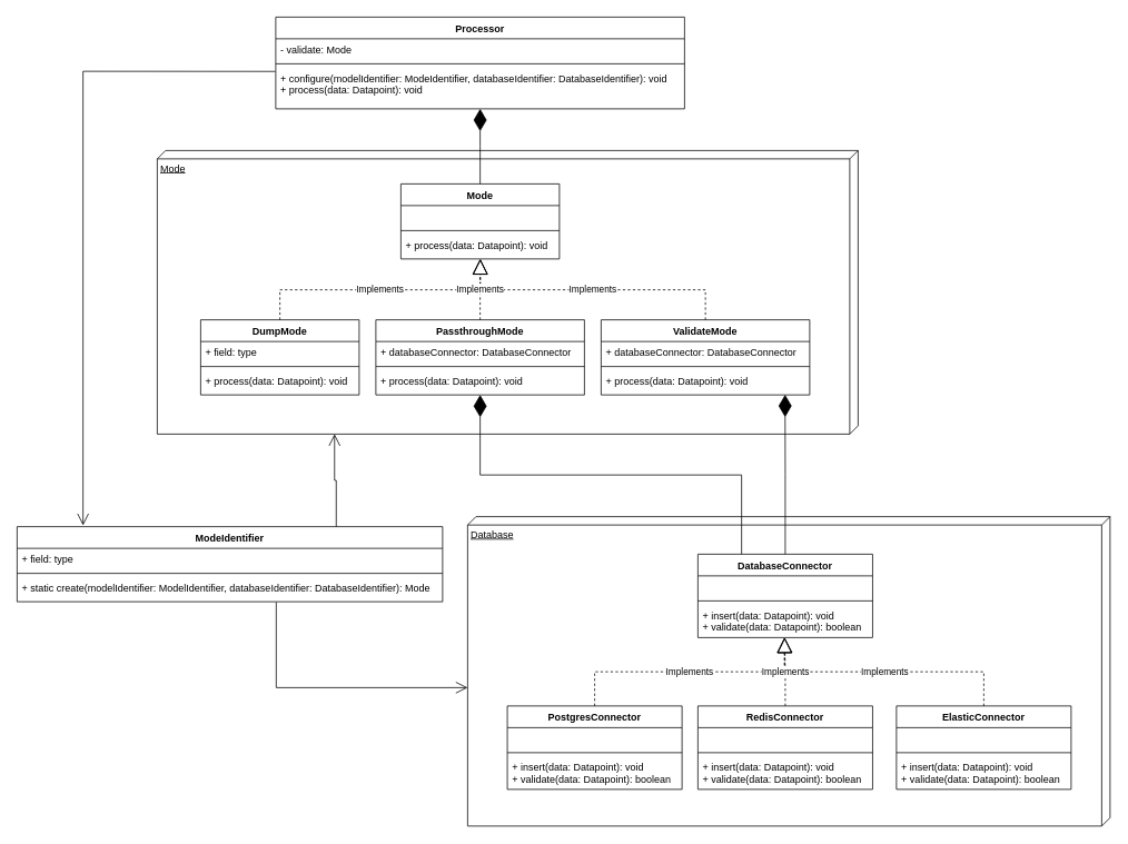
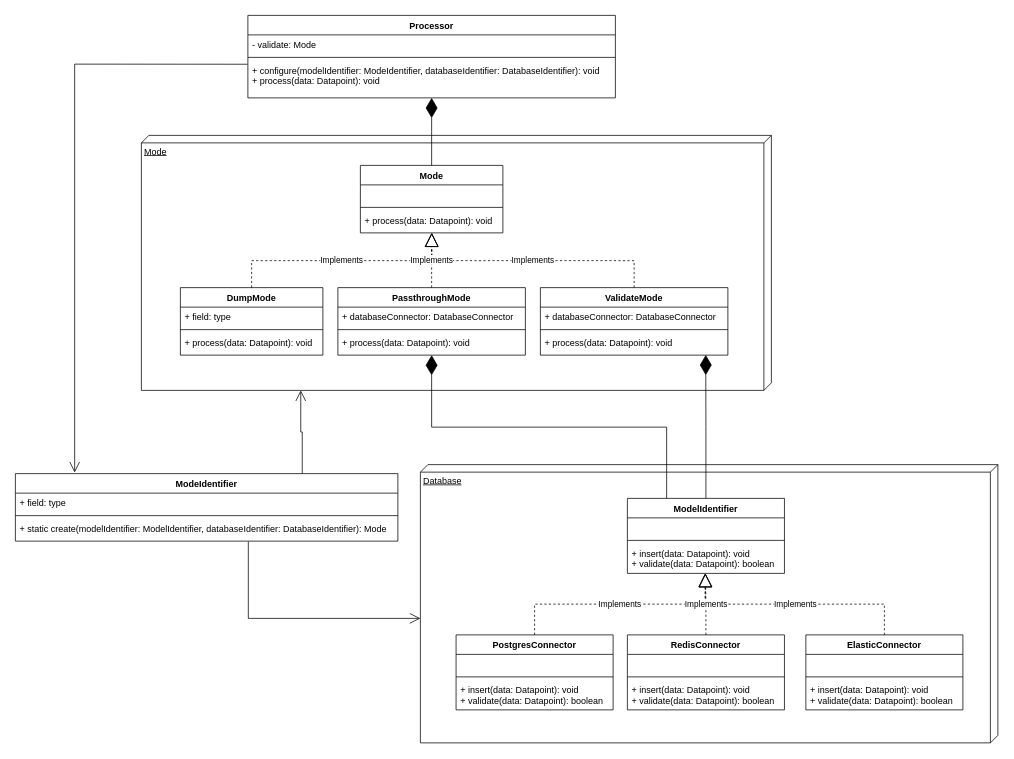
  <mxCell id="0" />
  <mxCell id="1" parent="0" />
  <mxCell id="2" value="Mode" style="verticalAlign=top;align=left;spacingTop=8;spacingLeft=2;spacingRight=12;shape=cube;size=10;direction=south;fontStyle=4;html=1;" vertex="1" parent="1"><mxGeometry x="188" y="180" width="840" height="340" as="geometry" /></mxCell>
  <mxCell id="3" value="Processor" style="swimlane;fontStyle=1;align=center;verticalAlign=top;childLayout=stackLayout;horizontal=1;startSize=26;horizontalStack=0;resizeParent=1;resizeParentMax=0;resizeLast=0;collapsible=1;marginBottom=0;" parent="1" vertex="1"><mxGeometry x="330" y="20" width="490" height="110" as="geometry" /></mxCell>
  <mxCell id="4" value="- validate: Mode" style="text;strokeColor=none;fillColor=none;align=left;verticalAlign=top;spacingLeft=4;spacingRight=4;overflow=hidden;rotatable=0;points=[[0,0.5],[1,0.5]];portConstraint=eastwest;" parent="3" vertex="1"><mxGeometry y="26" width="490" height="26" as="geometry" /></mxCell>
  <mxCell id="5" value="" style="line;strokeWidth=1;fillColor=none;align=left;verticalAlign=middle;spacingTop=-1;spacingLeft=3;spacingRight=3;rotatable=0;labelPosition=right;points=[];portConstraint=eastwest;" parent="3" vertex="1"><mxGeometry y="52" width="490" height="8" as="geometry" /></mxCell>
  <mxCell id="6" value="+ configure(modelIdentifier: ModeIdentifier, databaseIdentifier: DatabaseIdentifier): void&#10;+ process(data: Datapoint): void" style="text;strokeColor=none;fillColor=none;align=left;verticalAlign=top;spacingLeft=4;spacingRight=4;overflow=hidden;rotatable=0;points=[[0,0.5],[1,0.5]];portConstraint=eastwest;" parent="3" vertex="1"><mxGeometry y="60" width="490" height="50" as="geometry" /></mxCell>
  <mxCell id="7" value="Mode" style="swimlane;fontStyle=1;align=center;verticalAlign=top;childLayout=stackLayout;horizontal=1;startSize=26;horizontalStack=0;resizeParent=1;resizeParentMax=0;resizeLast=0;collapsible=1;marginBottom=0;" parent="1" vertex="1"><mxGeometry x="480" y="220" width="190" height="90" as="geometry" /></mxCell>
  <mxCell id="8" value=" " style="text;strokeColor=none;fillColor=none;align=left;verticalAlign=top;spacingLeft=4;spacingRight=4;overflow=hidden;rotatable=0;points=[[0,0.5],[1,0.5]];portConstraint=eastwest;" parent="7" vertex="1"><mxGeometry y="26" width="190" height="26" as="geometry" /></mxCell>
  <mxCell id="9" value="" style="line;strokeWidth=1;fillColor=none;align=left;verticalAlign=middle;spacingTop=-1;spacingLeft=3;spacingRight=3;rotatable=0;labelPosition=right;points=[];portConstraint=eastwest;" parent="7" vertex="1"><mxGeometry y="52" width="190" height="8" as="geometry" /></mxCell>
  <mxCell id="10" value="+ process(data: Datapoint): void" style="text;strokeColor=none;fillColor=none;align=left;verticalAlign=top;spacingLeft=4;spacingRight=4;overflow=hidden;rotatable=0;points=[[0,0.5],[1,0.5]];portConstraint=eastwest;" parent="7" vertex="1"><mxGeometry y="60" width="190" height="30" as="geometry" /></mxCell>
  <mxCell id="11" value="DumpMode" style="swimlane;fontStyle=1;align=center;verticalAlign=top;childLayout=stackLayout;horizontal=1;startSize=26;horizontalStack=0;resizeParent=1;resizeParentMax=0;resizeLast=0;collapsible=1;marginBottom=0;" parent="1" vertex="1"><mxGeometry x="240" y="383" width="190" height="90" as="geometry" /></mxCell>
  <mxCell id="12" value="+ field: type" style="text;strokeColor=none;fillColor=none;align=left;verticalAlign=top;spacingLeft=4;spacingRight=4;overflow=hidden;rotatable=0;points=[[0,0.5],[1,0.5]];portConstraint=eastwest;" parent="11" vertex="1"><mxGeometry y="26" width="190" height="26" as="geometry" /></mxCell>
  <mxCell id="13" value="" style="line;strokeWidth=1;fillColor=none;align=left;verticalAlign=middle;spacingTop=-1;spacingLeft=3;spacingRight=3;rotatable=0;labelPosition=right;points=[];portConstraint=eastwest;" parent="11" vertex="1"><mxGeometry y="52" width="190" height="8" as="geometry" /></mxCell>
  <mxCell id="14" value="+ process(data: Datapoint): void" style="text;strokeColor=none;fillColor=none;align=left;verticalAlign=top;spacingLeft=4;spacingRight=4;overflow=hidden;rotatable=0;points=[[0,0.5],[1,0.5]];portConstraint=eastwest;" parent="11" vertex="1"><mxGeometry y="60" width="190" height="30" as="geometry" /></mxCell>
  <mxCell id="15" value="PassthroughMode" style="swimlane;fontStyle=1;align=center;verticalAlign=top;childLayout=stackLayout;horizontal=1;startSize=26;horizontalStack=0;resizeParent=1;resizeParentMax=0;resizeLast=0;collapsible=1;marginBottom=0;" parent="1" vertex="1"><mxGeometry x="450" y="383" width="250" height="90" as="geometry" /></mxCell>
  <mxCell id="16" value="+ databaseConnector: DatabaseConnector" style="text;strokeColor=none;fillColor=none;align=left;verticalAlign=top;spacingLeft=4;spacingRight=4;overflow=hidden;rotatable=0;points=[[0,0.5],[1,0.5]];portConstraint=eastwest;" parent="15" vertex="1"><mxGeometry y="26" width="250" height="26" as="geometry" /></mxCell>
  <mxCell id="17" value="" style="line;strokeWidth=1;fillColor=none;align=left;verticalAlign=middle;spacingTop=-1;spacingLeft=3;spacingRight=3;rotatable=0;labelPosition=right;points=[];portConstraint=eastwest;" parent="15" vertex="1"><mxGeometry y="52" width="250" height="8" as="geometry" /></mxCell>
  <mxCell id="18" value="+ process(data: Datapoint): void" style="text;strokeColor=none;fillColor=none;align=left;verticalAlign=top;spacingLeft=4;spacingRight=4;overflow=hidden;rotatable=0;points=[[0,0.5],[1,0.5]];portConstraint=eastwest;" parent="15" vertex="1"><mxGeometry y="60" width="250" height="30" as="geometry" /></mxCell>
  <mxCell id="19" value="ValidateMode" style="swimlane;fontStyle=1;align=center;verticalAlign=top;childLayout=stackLayout;horizontal=1;startSize=26;horizontalStack=0;resizeParent=1;resizeParentMax=0;resizeLast=0;collapsible=1;marginBottom=0;" parent="1" vertex="1"><mxGeometry x="720" y="383" width="250" height="90" as="geometry" /></mxCell>
  <mxCell id="20" value="+ databaseConnector: DatabaseConnector" style="text;strokeColor=none;fillColor=none;align=left;verticalAlign=top;spacingLeft=4;spacingRight=4;overflow=hidden;rotatable=0;points=[[0,0.5],[1,0.5]];portConstraint=eastwest;" parent="19" vertex="1"><mxGeometry y="26" width="250" height="26" as="geometry" /></mxCell>
  <mxCell id="21" value="" style="line;strokeWidth=1;fillColor=none;align=left;verticalAlign=middle;spacingTop=-1;spacingLeft=3;spacingRight=3;rotatable=0;labelPosition=right;points=[];portConstraint=eastwest;" parent="19" vertex="1"><mxGeometry y="52" width="250" height="8" as="geometry" /></mxCell>
  <mxCell id="22" value="+ process(data: Datapoint): void" style="text;strokeColor=none;fillColor=none;align=left;verticalAlign=top;spacingLeft=4;spacingRight=4;overflow=hidden;rotatable=0;points=[[0,0.5],[1,0.5]];portConstraint=eastwest;" parent="19" vertex="1"><mxGeometry y="60" width="250" height="30" as="geometry" /></mxCell>
  <mxCell id="23" value="ModeIdentifier" style="swimlane;fontStyle=1;align=center;verticalAlign=top;childLayout=stackLayout;horizontal=1;startSize=26;horizontalStack=0;resizeParent=1;resizeParentMax=0;resizeLast=0;collapsible=1;marginBottom=0;" parent="1" vertex="1"><mxGeometry x="20" y="631" width="510" height="90" as="geometry" /></mxCell>
  <mxCell id="24" value="+ field: type" style="text;strokeColor=none;fillColor=none;align=left;verticalAlign=top;spacingLeft=4;spacingRight=4;overflow=hidden;rotatable=0;points=[[0,0.5],[1,0.5]];portConstraint=eastwest;" parent="23" vertex="1"><mxGeometry y="26" width="510" height="26" as="geometry" /></mxCell>
  <mxCell id="25" value="" style="line;strokeWidth=1;fillColor=none;align=left;verticalAlign=middle;spacingTop=-1;spacingLeft=3;spacingRight=3;rotatable=0;labelPosition=right;points=[];portConstraint=eastwest;" parent="23" vertex="1"><mxGeometry y="52" width="510" height="8" as="geometry" /></mxCell>
  <mxCell id="26" value="+ static create(modelIdentifier: ModelIdentifier, databaseIdentifier: DatabaseIdentifier): Mode" style="text;strokeColor=none;fillColor=none;align=left;verticalAlign=top;spacingLeft=4;spacingRight=4;overflow=hidden;rotatable=0;points=[[0,0.5],[1,0.5]];portConstraint=eastwest;" parent="23" vertex="1"><mxGeometry y="60" width="510" height="30" as="geometry" /></mxCell>
  <mxCell id="27" value="" style="endArrow=open;endFill=1;endSize=12;html=1;rounded=0;elbow=vertical;edgeStyle=elbowEdgeStyle;exitX=0.609;exitY=1.019;exitDx=0;exitDy=0;exitPerimeter=0;entryX=0;entryY=0;entryDx=200;entryDy=770;entryPerimeter=0;" edge="1" parent="1" source="26"><mxGeometry width="160" relative="1" as="geometry"><mxPoint x="490" y="764" as="sourcePoint" /><mxPoint x="560" y="824" as="targetPoint" /><Array as="points"><mxPoint x="430" y="824" /></Array></mxGeometry></mxCell>
  <mxCell id="28" value="" style="endArrow=open;endFill=1;endSize=12;html=1;rounded=0;elbow=vertical;edgeStyle=elbowEdgeStyle;exitX=-0.001;exitY=0.103;exitDx=0;exitDy=0;entryX=0.155;entryY=-0.016;entryDx=0;entryDy=0;entryPerimeter=0;exitPerimeter=0;" edge="1" parent="1" source="6" target="23"><mxGeometry width="160" relative="1" as="geometry"><mxPoint x="-60" y="120" as="sourcePoint" /><mxPoint x="169.41" y="229.43" as="targetPoint" /><Array as="points"><mxPoint x="260" y="85" /><mxPoint x="190" y="170" /></Array></mxGeometry></mxCell>
  <mxCell id="29" value="Implements" style="endArrow=block;endSize=16;endFill=0;html=1;rounded=0;edgeStyle=elbowEdgeStyle;elbow=vertical;dashed=1;entryX=0.501;entryY=1.005;entryDx=0;entryDy=0;entryPerimeter=0;verticalAlign=middle;" edge="1" parent="1" source="19" target="10"><mxGeometry width="160" relative="1" as="geometry"><mxPoint x="968.675" y="332" as="sourcePoint" /><mxPoint x="730" y="250" as="targetPoint" /></mxGeometry></mxCell>
  <mxCell id="30" value="Implements" style="endArrow=block;endSize=16;endFill=0;html=1;rounded=0;edgeStyle=elbowEdgeStyle;elbow=vertical;dashed=1;entryX=0.501;entryY=1.005;entryDx=0;entryDy=0;entryPerimeter=0;verticalAlign=middle;exitX=0.5;exitY=0;exitDx=0;exitDy=0;" edge="1" parent="1" source="11"><mxGeometry width="160" relative="1" as="geometry"><mxPoint x="844.81" y="383" as="sourcePoint" /><mxPoint x="575" y="310.15" as="targetPoint" /></mxGeometry></mxCell>
  <mxCell id="31" value="Implements" style="endArrow=block;endSize=16;endFill=0;html=1;rounded=0;exitX=0.5;exitY=0;exitDx=0;exitDy=0;edgeStyle=elbowEdgeStyle;elbow=vertical;dashed=1;entryX=0.501;entryY=1.002;entryDx=0;entryDy=0;entryPerimeter=0;" edge="1" parent="1"><mxGeometry width="160" relative="1" as="geometry"><mxPoint x="575" y="383" as="sourcePoint" /><mxPoint x="575.19" y="310.06" as="targetPoint" /></mxGeometry></mxCell>
  <mxCell id="32" value="" style="endArrow=open;endFill=1;endSize=12;html=1;rounded=0;elbow=vertical;exitX=0.75;exitY=0;exitDx=0;exitDy=0;entryX=1;entryY=0.747;entryDx=0;entryDy=0;entryPerimeter=0;edgeStyle=orthogonalEdgeStyle;" edge="1" parent="1" source="23" target="2"><mxGeometry width="160" relative="1" as="geometry"><mxPoint x="340.59" y="740.57" as="sourcePoint" /><mxPoint x="570" y="850" as="targetPoint" /></mxGeometry></mxCell>
  <mxCell id="33" value="" style="endArrow=diamondThin;endFill=1;endSize=24;html=1;rounded=0;elbow=vertical;edgeStyle=elbowEdgeStyle;exitX=0.5;exitY=0;exitDx=0;exitDy=0;" edge="1" parent="1" source="7" target="6"><mxGeometry width="160" relative="1" as="geometry"><mxPoint x="950.723" y="700" as="sourcePoint" /><mxPoint x="950.5" y="482.73" as="targetPoint" /></mxGeometry></mxCell>
  <mxCell id="34" value="Database" style="verticalAlign=top;align=left;spacingTop=8;spacingLeft=2;spacingRight=12;shape=cube;size=10;direction=south;fontStyle=4;html=1;" parent="1" vertex="1"><mxGeometry x="560" y="619" width="770" height="371" as="geometry" /></mxCell>
- <mxCell id="35" value="DatabaseConnector" style="swimlane;fontStyle=1;align=center;verticalAlign=top;childLayout=stackLayout;horizontal=1;startSize=26;horizontalStack=0;resizeParent=1;resizeParentMax=0;resizeLast=0;collapsible=1;marginBottom=0;" parent="1" vertex="1"><mxGeometry x="836.024" y="664" width="209.398" height="100" as="geometry" /></mxCell>
+ <mxCell id="35" value="ModelIdentifier" style="swimlane;fontStyle=1;align=center;verticalAlign=top;childLayout=stackLayout;horizontal=1;startSize=26;horizontalStack=0;resizeParent=1;resizeParentMax=0;resizeLast=0;collapsible=1;marginBottom=0;" parent="1" vertex="1"><mxGeometry x="836.024" y="664" width="209.398" height="100" as="geometry" /></mxCell>
  <mxCell id="36" value=" " style="text;strokeColor=none;fillColor=none;align=left;verticalAlign=top;spacingLeft=4;spacingRight=4;overflow=hidden;rotatable=0;points=[[0,0.5],[1,0.5]];portConstraint=eastwest;" parent="35" vertex="1"><mxGeometry y="26" width="209.398" height="26" as="geometry" /></mxCell>
  <mxCell id="37" value="" style="line;strokeWidth=1;fillColor=none;align=left;verticalAlign=middle;spacingTop=-1;spacingLeft=3;spacingRight=3;rotatable=0;labelPosition=right;points=[];portConstraint=eastwest;" parent="35" vertex="1"><mxGeometry y="52" width="209.398" height="8" as="geometry" /></mxCell>
  <mxCell id="38" value="+ insert(data: Datapoint): void&#10;+ validate(data: Datapoint): boolean" style="text;strokeColor=none;fillColor=none;align=left;verticalAlign=top;spacingLeft=4;spacingRight=4;overflow=hidden;rotatable=0;points=[[0,0.5],[1,0.5]];portConstraint=eastwest;" parent="35" vertex="1"><mxGeometry y="60" width="209.398" height="40" as="geometry" /></mxCell>
  <mxCell id="39" value="PostgresConnector" style="swimlane;fontStyle=1;align=center;verticalAlign=top;childLayout=stackLayout;horizontal=1;startSize=26;horizontalStack=0;resizeParent=1;resizeParentMax=0;resizeLast=0;collapsible=1;marginBottom=0;" parent="1" vertex="1"><mxGeometry x="607.59" y="846" width="209.398" height="100" as="geometry" /></mxCell>
  <mxCell id="40" value=" " style="text;strokeColor=none;fillColor=none;align=left;verticalAlign=top;spacingLeft=4;spacingRight=4;overflow=hidden;rotatable=0;points=[[0,0.5],[1,0.5]];portConstraint=eastwest;" parent="39" vertex="1"><mxGeometry y="26" width="209.398" height="26" as="geometry" /></mxCell>
  <mxCell id="41" value="" style="line;strokeWidth=1;fillColor=none;align=left;verticalAlign=middle;spacingTop=-1;spacingLeft=3;spacingRight=3;rotatable=0;labelPosition=right;points=[];portConstraint=eastwest;" parent="39" vertex="1"><mxGeometry y="52" width="209.398" height="8" as="geometry" /></mxCell>
  <mxCell id="42" value="+ insert(data: Datapoint): void&#10;+ validate(data: Datapoint): boolean" style="text;strokeColor=none;fillColor=none;align=left;verticalAlign=top;spacingLeft=4;spacingRight=4;overflow=hidden;rotatable=0;points=[[0,0.5],[1,0.5]];portConstraint=eastwest;" parent="39" vertex="1"><mxGeometry y="60" width="209.398" height="40" as="geometry" /></mxCell>
  <mxCell id="43" value="RedisConnector" style="swimlane;fontStyle=1;align=center;verticalAlign=top;childLayout=stackLayout;horizontal=1;startSize=26;horizontalStack=0;resizeParent=1;resizeParentMax=0;resizeLast=0;collapsible=1;marginBottom=0;" parent="1" vertex="1"><mxGeometry x="836.024" y="846" width="209.398" height="100" as="geometry" /></mxCell>
  <mxCell id="44" value=" " style="text;strokeColor=none;fillColor=none;align=left;verticalAlign=top;spacingLeft=4;spacingRight=4;overflow=hidden;rotatable=0;points=[[0,0.5],[1,0.5]];portConstraint=eastwest;" parent="43" vertex="1"><mxGeometry y="26" width="209.398" height="26" as="geometry" /></mxCell>
  <mxCell id="45" value="" style="line;strokeWidth=1;fillColor=none;align=left;verticalAlign=middle;spacingTop=-1;spacingLeft=3;spacingRight=3;rotatable=0;labelPosition=right;points=[];portConstraint=eastwest;" parent="43" vertex="1"><mxGeometry y="52" width="209.398" height="8" as="geometry" /></mxCell>
  <mxCell id="46" value="+ insert(data: Datapoint): void&#10;+ validate(data: Datapoint): boolean" style="text;strokeColor=none;fillColor=none;align=left;verticalAlign=top;spacingLeft=4;spacingRight=4;overflow=hidden;rotatable=0;points=[[0,0.5],[1,0.5]];portConstraint=eastwest;" parent="43" vertex="1"><mxGeometry y="60" width="209.398" height="40" as="geometry" /></mxCell>
  <mxCell id="47" value="ElasticConnector" style="swimlane;fontStyle=1;align=center;verticalAlign=top;childLayout=stackLayout;horizontal=1;startSize=26;horizontalStack=0;resizeParent=1;resizeParentMax=0;resizeLast=0;collapsible=1;marginBottom=0;" parent="1" vertex="1"><mxGeometry x="1073.976" y="846" width="209.398" height="100" as="geometry" /></mxCell>
  <mxCell id="48" value=" " style="text;strokeColor=none;fillColor=none;align=left;verticalAlign=top;spacingLeft=4;spacingRight=4;overflow=hidden;rotatable=0;points=[[0,0.5],[1,0.5]];portConstraint=eastwest;" parent="47" vertex="1"><mxGeometry y="26" width="209.398" height="26" as="geometry" /></mxCell>
  <mxCell id="49" value="" style="line;strokeWidth=1;fillColor=none;align=left;verticalAlign=middle;spacingTop=-1;spacingLeft=3;spacingRight=3;rotatable=0;labelPosition=right;points=[];portConstraint=eastwest;" parent="47" vertex="1"><mxGeometry y="52" width="209.398" height="8" as="geometry" /></mxCell>
  <mxCell id="50" value="+ insert(data: Datapoint): void&#10;+ validate(data: Datapoint): boolean" style="text;strokeColor=none;fillColor=none;align=left;verticalAlign=top;spacingLeft=4;spacingRight=4;overflow=hidden;rotatable=0;points=[[0,0.5],[1,0.5]];portConstraint=eastwest;" parent="47" vertex="1"><mxGeometry y="60" width="209.398" height="40" as="geometry" /></mxCell>
  <mxCell id="51" value="Implements" style="endArrow=block;endSize=16;endFill=0;html=1;rounded=0;entryX=0.495;entryY=0.997;entryDx=0;entryDy=0;entryPerimeter=0;exitX=0.5;exitY=0;exitDx=0;exitDy=0;edgeStyle=elbowEdgeStyle;elbow=vertical;dashed=1;" edge="1" parent="1" source="39" target="38"><mxGeometry width="160" relative="1" as="geometry"><mxPoint x="860" y="844" as="sourcePoint" /><mxPoint x="1020" y="844" as="targetPoint" /></mxGeometry></mxCell>
  <mxCell id="52" value="Implements" style="endArrow=block;endSize=16;endFill=0;html=1;rounded=0;exitX=0.5;exitY=0;exitDx=0;exitDy=0;edgeStyle=elbowEdgeStyle;elbow=vertical;dashed=1;" edge="1" parent="1" source="47"><mxGeometry width="160" relative="1" as="geometry"><mxPoint x="1242.289" y="1336" as="sourcePoint" /><mxPoint x="940" y="764" as="targetPoint" /></mxGeometry></mxCell>
  <mxCell id="53" value="Implements" style="endArrow=block;endSize=16;endFill=0;html=1;rounded=0;exitX=0.5;exitY=0;exitDx=0;exitDy=0;edgeStyle=elbowEdgeStyle;elbow=vertical;dashed=1;" edge="1" parent="1" source="43"><mxGeometry width="160" relative="1" as="geometry"><mxPoint x="629.999" y="816.12" as="sourcePoint" /><mxPoint x="940" y="764" as="targetPoint" /></mxGeometry></mxCell>
  <mxCell id="54" value="" style="endArrow=diamondThin;endFill=1;endSize=24;html=1;rounded=0;elbow=vertical;exitX=0.25;exitY=0;exitDx=0;exitDy=0;edgeStyle=elbowEdgeStyle;" edge="1" parent="1" source="35" target="18"><mxGeometry width="160" relative="1" as="geometry"><mxPoint x="550" y="620" as="sourcePoint" /><mxPoint x="710" y="620" as="targetPoint" /></mxGeometry></mxCell>
  <mxCell id="55" value="" style="endArrow=diamondThin;endFill=1;endSize=24;html=1;rounded=0;elbow=vertical;edgeStyle=elbowEdgeStyle;entryX=0.882;entryY=0.991;entryDx=0;entryDy=0;entryPerimeter=0;" edge="1" parent="1" source="35" target="22"><mxGeometry width="160" relative="1" as="geometry"><mxPoint x="898.373" y="700" as="sourcePoint" /><mxPoint x="585" y="483" as="targetPoint" /></mxGeometry></mxCell>
